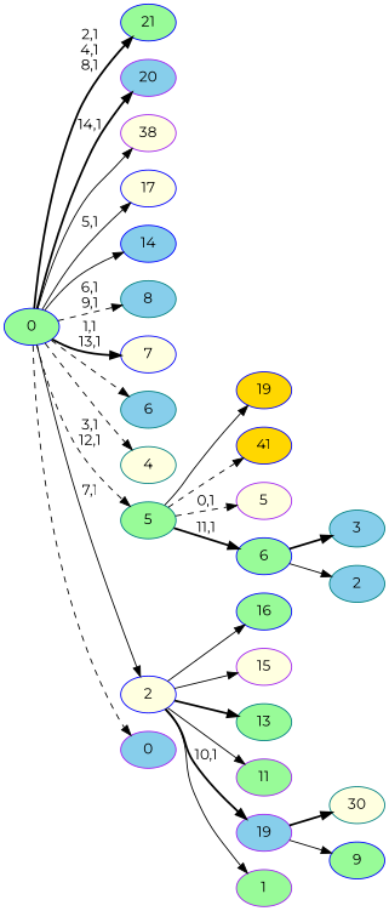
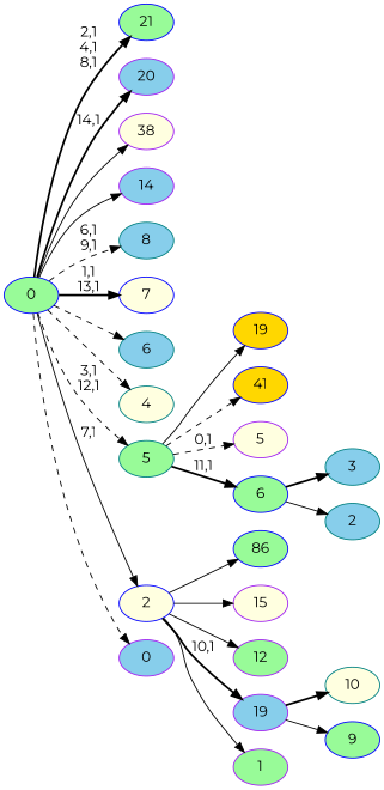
  digraph {
    fontname=Montserrat
    rankdir=LR
    node [color=blue fillcolor=palegreen fontname=Montserrat style=filled]
    edge [fontname=Montserrat style=solid]
    n1 [label=21]
    n2 [color=purple fillcolor=skyblue label=20]
    n3 [fillcolor=gold label=19]
    n4 [color=purple fillcolor=lightyellow label=38]
-   n5 [fillcolor=lightyellow label=17]
-   n6 [label=16]
+   n6 [label=86]
    n7 [color=purple fillcolor=lightyellow label=15]
-   n8 [fillcolor=skyblue label=14]
-   n9 [color=teal label=13]
-   n10 [color=purple label=11]
+   n8 [color=purple fillcolor=skyblue label=14]
+   n10 [color=purple label=12]
    n11 [fillcolor=gold label=41]
-   n12 [color=teal fillcolor=lightyellow label=30]
+   n12 [color=teal fillcolor=lightyellow label=10]
    n13 [label=9]
    19 [color=purple fillcolor=skyblue]
    n15 [color=teal fillcolor=skyblue label=8]
    n16 [fillcolor=lightyellow label=7]
    n17 [color=teal fillcolor=skyblue label=6]
    n18 [color=purple fillcolor=lightyellow label=5]
    n19 [color=teal fillcolor=lightyellow label=4]
    n20 [color=teal fillcolor=skyblue label=3]
    n21 [color=teal fillcolor=skyblue label=2]
    6
    5 [color=teal]
    n24 [color=purple label=1]
    2 [fillcolor=lightyellow]
    n26 [color=purple fillcolor=skyblue label=0]
    0
    19 -> n12 [style=bold]
    19 -> n13
    6 -> n20 [style=bold]
    6 -> n21
    5 -> n3
    5 -> n11 [style=dashed]
    5 -> n18 [label="0,1" style=dashed]
    5 -> 6 [label="11,1" style=bold]
    2 -> n6
    2 -> n7
-   2 -> n9 [style=bold]
    2 -> n10
    2 -> 19 [label="10,1" style=bold]
    2 -> n24
    0 -> n1 [label="2,1\n4,1\n8,1" style=bold]
    0 -> n2 [label="14,1" style=bold]
    0 -> n4
-   0 -> n5 [label="5,1"]
    0 -> n8
    0 -> n15 [label="6,1\n9,1" style=dashed]
    0 -> n16 [label="1,1\n13,1" style=bold]
    0 -> n17 [style=dashed]
    0 -> n19 [style=dashed]
    0 -> 5 [label="3,1\n12,1" style=dashed]
    0 -> 2 [label="7,1"]
    0 -> n26 [style=dashed]
  }
